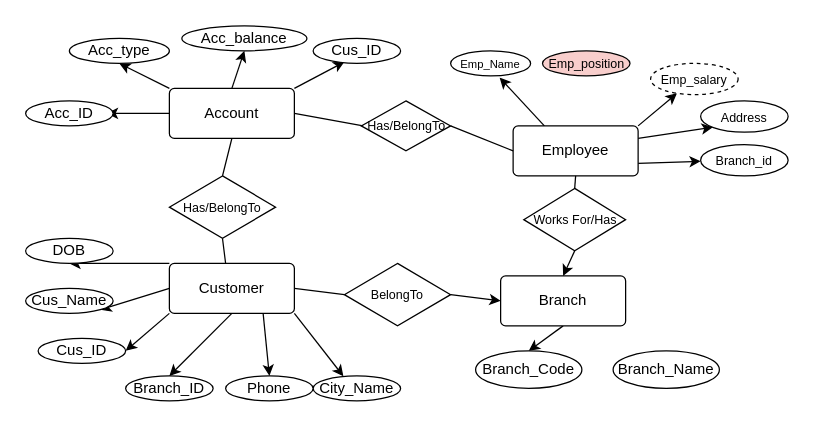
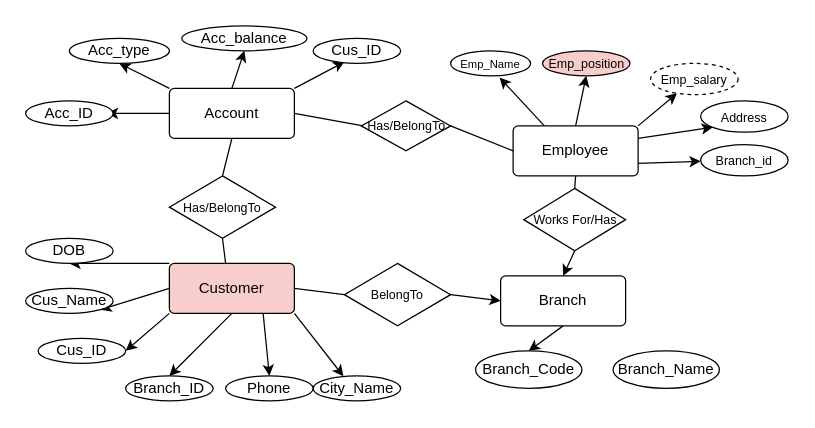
  <mxCell id="0" />
  <mxCell id="1" parent="0" />
  <mxCell id="2" style="edgeStyle=none;html=1;exitX=0;exitY=0;exitDx=0;exitDy=0;entryX=0.5;entryY=1;entryDx=0;entryDy=0;" edge="1" parent="1" target="7"><mxGeometry relative="1" as="geometry"><mxPoint x="135" y="70" as="sourcePoint" /></mxGeometry></mxCell>
  <mxCell id="3" style="edgeStyle=none;html=1;exitX=1;exitY=0;exitDx=0;exitDy=0;entryX=0.287;entryY=0.939;entryDx=0;entryDy=0;entryPerimeter=0;" edge="1" parent="1"><mxGeometry relative="1" as="geometry"><mxPoint x="275.09" y="48.78" as="targetPoint" /><mxPoint x="235" y="70" as="sourcePoint" /></mxGeometry></mxCell>
  <mxCell id="4" style="edgeStyle=none;html=1;exitX=0;exitY=0.5;exitDx=0;exitDy=0;entryX=1;entryY=0.5;entryDx=0;entryDy=0;" edge="1" parent="1"><mxGeometry relative="1" as="geometry"><mxPoint x="85" y="90" as="targetPoint" /><mxPoint x="135" y="90" as="sourcePoint" /></mxGeometry></mxCell>
  <mxCell id="5" style="edgeStyle=none;html=1;exitX=0.5;exitY=0;exitDx=0;exitDy=0;entryX=0.5;entryY=1;entryDx=0;entryDy=0;" edge="1" parent="1" target="9"><mxGeometry relative="1" as="geometry"><mxPoint x="185" y="70" as="sourcePoint" /></mxGeometry></mxCell>
  <mxCell id="6" value="Acc_ID" style="ellipse;whiteSpace=wrap;html=1;align=center;" vertex="1" parent="1"><mxGeometry y="80" width="70" height="20" as="geometry" x="20" /></mxCell>
  <mxCell id="7" value="Acc_type" style="ellipse;whiteSpace=wrap;html=1;align=center;" vertex="1" parent="1"><mxGeometry x="55" y="30" width="80" height="20" as="geometry" /></mxCell>
  <mxCell id="8" value="Cus_ID" style="ellipse;whiteSpace=wrap;html=1;align=center;" vertex="1" parent="1"><mxGeometry x="250" y="30" width="70" height="20" as="geometry" /></mxCell>
  <mxCell id="9" value="Acc_balance" style="ellipse;whiteSpace=wrap;html=1;align=center;" vertex="1" parent="1"><mxGeometry x="145" y="20" width="100" height="20" as="geometry" /></mxCell>
  <mxCell id="10" value="Account&lt;span style=&quot;color: rgba(0 , 0 , 0 , 0) ; font-family: monospace ; font-size: 0px&quot;&gt;%3CmxGraphModel%3E%3Croot%3E%3CmxCell%20id%3D%220%22%2F%3E%3CmxCell%20id%3D%221%22%20parent%3D%220%22%2F%3E%3CmxCell%20id%3D%222%22%20value%3D%22Attribute%22%20style%3D%22ellipse%3BwhiteSpace%3Dwrap%3Bhtml%3D1%3Balign%3Dcenter%3B%22%20vertex%3D%221%22%20parent%3D%221%22%3E%3CmxGeometry%20x%3D%2210%22%20y%3D%2230%22%20width%3D%22100%22%20height%3D%2240%22%20as%3D%22geometry%22%2F%3E%3C%2FmxCell%3E%3C%2Froot%3E%3C%2FmxGraphModel%3E&lt;/span&gt;" style="rounded=1;arcSize=10;whiteSpace=wrap;html=1;align=center;" vertex="1" parent="1"><mxGeometry x="135" y="70" width="100" height="40" as="geometry" /></mxCell>
  <mxCell id="11" style="edgeStyle=none;html=1;exitX=0;exitY=1;exitDx=0;exitDy=0;entryX=1;entryY=0.5;entryDx=0;entryDy=0;" edge="1" parent="1" source="17" target="18"><mxGeometry relative="1" as="geometry" /></mxCell>
  <mxCell id="12" style="edgeStyle=none;html=1;exitX=0;exitY=0.5;exitDx=0;exitDy=0;entryX=1;entryY=1;entryDx=0;entryDy=0;" edge="1" parent="1" source="17" target="19"><mxGeometry relative="1" as="geometry" /></mxCell>
  <mxCell id="13" style="edgeStyle=none;html=1;exitX=0;exitY=0;exitDx=0;exitDy=0;entryX=0.5;entryY=1;entryDx=0;entryDy=0;" edge="1" parent="1" source="17" target="20"><mxGeometry relative="1" as="geometry" /></mxCell>
  <mxCell id="14" style="edgeStyle=none;html=1;entryX=0.346;entryY=0.016;entryDx=0;entryDy=0;exitX=1;exitY=1;exitDx=0;exitDy=0;entryPerimeter=0;" edge="1" parent="1" source="17" target="21"><mxGeometry relative="1" as="geometry"><mxPoint x="240" y="250" as="sourcePoint" /></mxGeometry></mxCell>
  <mxCell id="15" style="edgeStyle=none;html=1;exitX=0.75;exitY=1;exitDx=0;exitDy=0;entryX=0.5;entryY=0;entryDx=0;entryDy=0;" edge="1" parent="1" source="17" target="22"><mxGeometry relative="1" as="geometry" /></mxCell>
  <mxCell id="16" style="edgeStyle=none;html=1;exitX=0.5;exitY=1;exitDx=0;exitDy=0;entryX=0.5;entryY=0;entryDx=0;entryDy=0;" edge="1" parent="1" source="17" target="23"><mxGeometry relative="1" as="geometry" /></mxCell>
- <mxCell id="17" value="Customer" style="rounded=1;arcSize=10;whiteSpace=wrap;html=1;align=center;" vertex="1" parent="1"><mxGeometry x="135" y="210" width="100" height="40" as="geometry" /></mxCell>
+ <mxCell id="17" value="Customer" style="rounded=1;arcSize=10;whiteSpace=wrap;html=1;align=center;fillColor=#f8cecc;" vertex="1" parent="1"><mxGeometry x="135" y="210" width="100" height="40" as="geometry" /></mxCell>
  <mxCell id="18" value="Cus_ID" style="ellipse;whiteSpace=wrap;html=1;align=center;" vertex="1" parent="1"><mxGeometry x="30" y="270" width="70" height="20" as="geometry" /></mxCell>
  <mxCell id="19" value="Cus_Name" style="ellipse;whiteSpace=wrap;html=1;align=center;" vertex="1" parent="1"><mxGeometry y="230" width="70" height="20" as="geometry" x="20" /></mxCell>
  <mxCell id="20" value="DOB" style="ellipse;whiteSpace=wrap;html=1;align=center;" vertex="1" parent="1"><mxGeometry y="190" width="70" height="20" as="geometry" x="20" /></mxCell>
  <mxCell id="21" value="City_Name" style="ellipse;whiteSpace=wrap;html=1;align=center;" vertex="1" parent="1"><mxGeometry x="250" y="300" width="70" height="20" as="geometry" /></mxCell>
  <mxCell id="22" value="Phone" style="ellipse;whiteSpace=wrap;html=1;align=center;" vertex="1" parent="1"><mxGeometry x="180" y="300" width="70" height="20" as="geometry" /></mxCell>
  <mxCell id="23" value="Branch_ID" style="ellipse;whiteSpace=wrap;html=1;align=center;" vertex="1" parent="1"><mxGeometry x="100" y="300" width="70" height="20" as="geometry" /></mxCell>
  <mxCell id="24" style="edgeStyle=none;html=1;exitX=0.25;exitY=0;exitDx=0;exitDy=0;entryX=0.613;entryY=1.071;entryDx=0;entryDy=0;entryPerimeter=0;fontSize=10;" edge="1" parent="1" source="29" target="34"><mxGeometry relative="1" as="geometry" /></mxCell>
+ <mxCell id="25" style="edgeStyle=none;html=1;exitX=0.5;exitY=0;exitDx=0;exitDy=0;entryX=0.5;entryY=1;entryDx=0;entryDy=0;fontSize=10;" edge="1" parent="1" source="29" target="35"><mxGeometry relative="1" as="geometry" /></mxCell>
  <mxCell id="26" style="edgeStyle=none;html=1;exitX=1;exitY=0;exitDx=0;exitDy=0;fontSize=10;" edge="1" parent="1" source="29" target="36"><mxGeometry relative="1" as="geometry" /></mxCell>
  <mxCell id="27" style="edgeStyle=none;html=1;exitX=1;exitY=0.25;exitDx=0;exitDy=0;entryX=0;entryY=1;entryDx=0;entryDy=0;fontSize=10;" edge="1" parent="1" source="29" target="37"><mxGeometry relative="1" as="geometry" /></mxCell>
  <mxCell id="28" style="edgeStyle=none;html=1;exitX=1;exitY=0.75;exitDx=0;exitDy=0;fontSize=10;" edge="1" parent="1" source="29" target="38"><mxGeometry relative="1" as="geometry" /></mxCell>
  <mxCell id="29" value="Employee" style="rounded=1;arcSize=10;whiteSpace=wrap;html=1;align=center;" vertex="1" parent="1"><mxGeometry x="410" y="100" width="100" height="40" as="geometry" /></mxCell>
  <mxCell id="30" style="edgeStyle=none;html=1;exitX=0.5;exitY=1;exitDx=0;exitDy=0;entryX=0.5;entryY=0;entryDx=0;entryDy=0;" edge="1" parent="1" source="31" target="32"><mxGeometry relative="1" as="geometry" /></mxCell>
  <mxCell id="31" value="Branch" style="rounded=1;arcSize=10;whiteSpace=wrap;html=1;align=center;" vertex="1" parent="1"><mxGeometry x="400" y="220" width="100" height="40" as="geometry" /></mxCell>
  <mxCell id="32" value="Branch_Code" style="ellipse;whiteSpace=wrap;html=1;align=center;" vertex="1" parent="1"><mxGeometry x="380" y="280" width="85" height="30" as="geometry" /></mxCell>
  <mxCell id="33" value="Branch_Name" style="ellipse;whiteSpace=wrap;html=1;align=center;" vertex="1" parent="1"><mxGeometry x="490" y="280" width="85" height="30" as="geometry" /></mxCell>
  <mxCell id="34" value="&lt;font style=&quot;font-size: 9px&quot;&gt;Emp_Name&lt;/font&gt;" style="ellipse;whiteSpace=wrap;html=1;align=center;" vertex="1" parent="1"><mxGeometry x="360" y="40" width="64" height="20" as="geometry" /></mxCell>
  <mxCell id="35" value="&lt;font style=&quot;font-size: 10px&quot;&gt;Emp_position&lt;/font&gt;" style="ellipse;whiteSpace=wrap;html=1;align=center;fillColor=#f8cecc;" vertex="1" parent="1"><mxGeometry x="433.5" y="40" width="70" height="20" as="geometry" /></mxCell>
  <mxCell id="36" value="&lt;font style=&quot;font-size: 10px&quot;&gt;Emp_salary&lt;/font&gt;" style="ellipse;whiteSpace=wrap;html=1;align=center;dashed=1;" vertex="1" parent="1"><mxGeometry x="520" y="50" width="70" height="25" as="geometry" /></mxCell>
  <mxCell id="37" value="&lt;font style=&quot;font-size: 10px&quot;&gt;Address&lt;/font&gt;" style="ellipse;whiteSpace=wrap;html=1;align=center;" vertex="1" parent="1"><mxGeometry x="560" y="80" width="70" height="25" as="geometry" /></mxCell>
  <mxCell id="38" value="&lt;font style=&quot;font-size: 10px&quot;&gt;Branch_id&lt;/font&gt;" style="ellipse;whiteSpace=wrap;html=1;align=center;" vertex="1" parent="1"><mxGeometry x="560" y="115" width="70" height="25" as="geometry" /></mxCell>
  <mxCell id="39" value="Has/BelongTo" style="shape=rhombus;perimeter=rhombusPerimeter;whiteSpace=wrap;html=1;align=center;fontSize=10;" vertex="1" parent="1"><mxGeometry x="135" y="140" width="85" height="50" as="geometry" /></mxCell>
  <mxCell id="40" value="" style="endArrow=none;html=1;rounded=0;fontSize=10;exitX=0.5;exitY=0;exitDx=0;exitDy=0;entryX=0.5;entryY=1;entryDx=0;entryDy=0;" edge="1" parent="1" source="39" target="10"><mxGeometry relative="1" as="geometry"><mxPoint x="250" y="190" as="sourcePoint" /><mxPoint x="410" y="190" as="targetPoint" /></mxGeometry></mxCell>
  <mxCell id="41" value="" style="endArrow=none;html=1;rounded=0;fontSize=10;entryX=0.5;entryY=1;entryDx=0;entryDy=0;" edge="1" parent="1" target="39"><mxGeometry relative="1" as="geometry"><mxPoint x="180" y="210" as="sourcePoint" /><mxPoint x="340" y="210" as="targetPoint" /></mxGeometry></mxCell>
  <mxCell id="42" style="edgeStyle=none;html=1;exitX=0.5;exitY=1;exitDx=0;exitDy=0;entryX=0.5;entryY=0;entryDx=0;entryDy=0;fontSize=10;" edge="1" parent="1" source="43" target="31"><mxGeometry relative="1" as="geometry" /></mxCell>
  <mxCell id="43" value="Works For/Has" style="shape=rhombus;perimeter=rhombusPerimeter;whiteSpace=wrap;html=1;align=center;fontSize=10;" vertex="1" parent="1"><mxGeometry x="418.5" y="150" width="81.5" height="50" as="geometry" /></mxCell>
  <mxCell id="44" style="edgeStyle=none;html=1;exitX=1;exitY=0.5;exitDx=0;exitDy=0;entryX=0;entryY=0.5;entryDx=0;entryDy=0;fontSize=10;" edge="1" parent="1" source="45" target="31"><mxGeometry relative="1" as="geometry" /></mxCell>
  <mxCell id="45" value="BelongTo" style="shape=rhombus;perimeter=rhombusPerimeter;whiteSpace=wrap;html=1;align=center;fontSize=10;" vertex="1" parent="1"><mxGeometry x="275" y="210" width="85" height="50" as="geometry" /></mxCell>
  <mxCell id="46" value="" style="endArrow=none;html=1;rounded=0;fontSize=10;exitX=1;exitY=0.5;exitDx=0;exitDy=0;entryX=0;entryY=0.5;entryDx=0;entryDy=0;" edge="1" parent="1" source="17" target="45"><mxGeometry relative="1" as="geometry"><mxPoint x="187.5" y="150" as="sourcePoint" /><mxPoint x="195" y="120" as="targetPoint" /></mxGeometry></mxCell>
  <mxCell id="47" value="Has/BelongTo" style="shape=rhombus;perimeter=rhombusPerimeter;whiteSpace=wrap;html=1;align=center;fontSize=10;" vertex="1" parent="1"><mxGeometry x="288.5" y="80" width="71.5" height="40" as="geometry" /></mxCell>
  <mxCell id="48" value="" style="endArrow=none;html=1;rounded=0;fontSize=10;exitX=1;exitY=0.5;exitDx=0;exitDy=0;entryX=0;entryY=0.5;entryDx=0;entryDy=0;" edge="1" parent="1" source="47" target="29"><mxGeometry relative="1" as="geometry"><mxPoint x="187.5" y="150" as="sourcePoint" /><mxPoint x="195" y="120" as="targetPoint" /></mxGeometry></mxCell>
  <mxCell id="49" value="" style="endArrow=none;html=1;rounded=0;fontSize=10;exitX=1;exitY=0.5;exitDx=0;exitDy=0;" edge="1" parent="1" source="10"><mxGeometry relative="1" as="geometry"><mxPoint x="370" y="110" as="sourcePoint" /><mxPoint x="290" y="100" as="targetPoint" /></mxGeometry></mxCell>
  <mxCell id="50" value="" style="endArrow=none;html=1;rounded=0;fontSize=10;exitX=0.5;exitY=1;exitDx=0;exitDy=0;entryX=0.5;entryY=0;entryDx=0;entryDy=0;" edge="1" parent="1" source="29" target="43"><mxGeometry relative="1" as="geometry"><mxPoint x="370" y="110" as="sourcePoint" /><mxPoint x="420" y="130" as="targetPoint" /></mxGeometry></mxCell>
